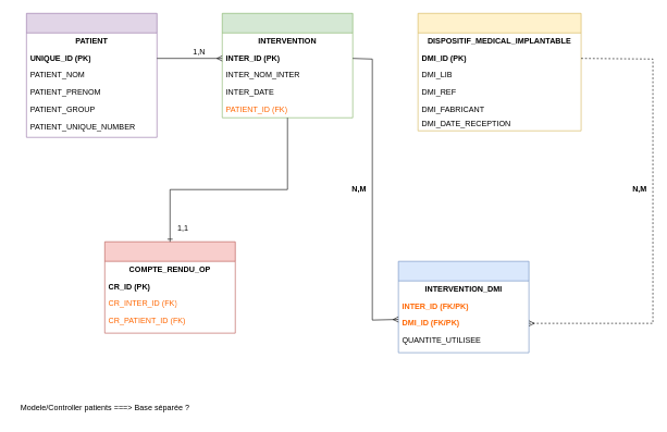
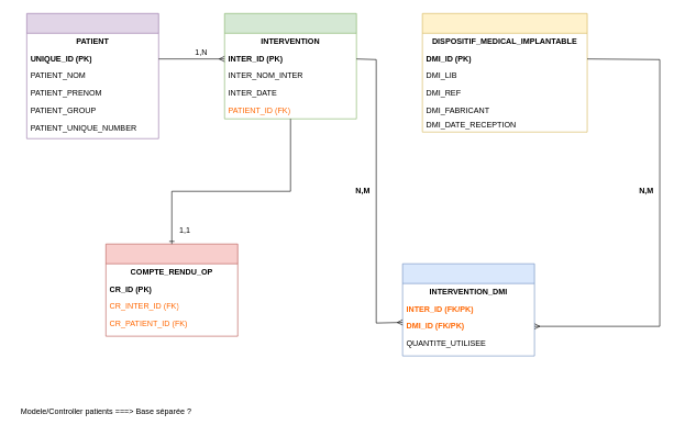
  <mxCell id="0" />
  <mxCell id="1" parent="0" />
  <mxCell id="2" value="" style="swimlane;fontStyle=0;childLayout=stackLayout;horizontal=1;startSize=30;horizontalStack=0;resizeParent=1;resizeParentMax=0;resizeLast=0;collapsible=1;marginBottom=0;whiteSpace=wrap;html=1;fillColor=#e1d5e7;strokeColor=#9673a6;" parent="1" vertex="1"><mxGeometry x="40" y="20" width="200" height="190" as="geometry" /></mxCell>
  <mxCell id="3" value="PATIENT" style="text;strokeColor=none;fillColor=none;align=center;verticalAlign=middle;spacingLeft=4;spacingRight=4;overflow=hidden;points=[[0,0.5],[1,0.5]];portConstraint=eastwest;rotatable=0;whiteSpace=wrap;html=1;fontStyle=1;" parent="2" vertex="1"><mxGeometry y="30" width="200" height="26" as="geometry" /></mxCell>
  <mxCell id="4" value="UNIQUE_ID (PK)" style="text;strokeColor=none;fillColor=none;align=left;verticalAlign=middle;spacingLeft=4;spacingRight=4;overflow=hidden;points=[[0,0.5],[1,0.5]];portConstraint=eastwest;rotatable=0;whiteSpace=wrap;html=1;fontStyle=1;" parent="2" vertex="1"><mxGeometry y="56" width="200" height="26" as="geometry" /></mxCell>
  <mxCell id="5" value="PATIENT_NOM" style="text;strokeColor=none;fillColor=none;align=left;verticalAlign=middle;spacingLeft=4;spacingRight=4;overflow=hidden;points=[[0,0.5],[1,0.5]];portConstraint=eastwest;rotatable=0;whiteSpace=wrap;html=1;" parent="2" vertex="1"><mxGeometry y="82" width="200" height="26" as="geometry" /></mxCell>
  <mxCell id="6" value="PATIENT_PRENOM" style="text;strokeColor=none;fillColor=none;align=left;verticalAlign=middle;spacingLeft=4;spacingRight=4;overflow=hidden;points=[[0,0.5],[1,0.5]];portConstraint=eastwest;rotatable=0;whiteSpace=wrap;html=1;" parent="2" vertex="1"><mxGeometry y="108" width="200" height="26" as="geometry" /></mxCell>
  <mxCell id="7" value="PATIENT_GROUP" style="text;strokeColor=none;fillColor=none;align=left;verticalAlign=middle;spacingLeft=4;spacingRight=4;overflow=hidden;points=[[0,0.5],[1,0.5]];portConstraint=eastwest;rotatable=0;whiteSpace=wrap;html=1;" parent="2" vertex="1"><mxGeometry y="134" width="200" height="26" as="geometry" /></mxCell>
  <mxCell id="8" value="PATIENT_UNIQUE_NUMBER" style="text;strokeColor=none;fillColor=none;align=left;verticalAlign=middle;spacingLeft=4;spacingRight=4;overflow=hidden;points=[[0,0.5],[1,0.5]];portConstraint=eastwest;rotatable=0;whiteSpace=wrap;html=1;" parent="2" vertex="1"><mxGeometry y="160" width="200" height="30" as="geometry" /></mxCell>
  <mxCell id="9" value="" style="swimlane;fontStyle=0;childLayout=stackLayout;horizontal=1;startSize=30;horizontalStack=0;resizeParent=1;resizeParentMax=0;resizeLast=0;collapsible=1;marginBottom=0;whiteSpace=wrap;html=1;fillColor=#d5e8d4;strokeColor=#82b366;" parent="1" vertex="1"><mxGeometry x="340" y="20" width="200" height="160" as="geometry" /></mxCell>
  <mxCell id="10" value="INTERVENTION" style="text;strokeColor=none;fillColor=none;align=center;verticalAlign=middle;spacingLeft=4;spacingRight=4;overflow=hidden;points=[[0,0.5],[1,0.5]];portConstraint=eastwest;rotatable=0;whiteSpace=wrap;html=1;fontStyle=1;" parent="9" vertex="1"><mxGeometry y="30" width="200" height="26" as="geometry" /></mxCell>
  <mxCell id="11" value="INTER_ID (PK)" style="text;strokeColor=none;fillColor=none;align=left;verticalAlign=middle;spacingLeft=4;spacingRight=4;overflow=hidden;points=[[0,0.5],[1,0.5]];portConstraint=eastwest;rotatable=0;whiteSpace=wrap;html=1;fontStyle=1;" parent="9" vertex="1"><mxGeometry y="56" width="200" height="26" as="geometry" /></mxCell>
  <mxCell id="12" value="INTER_NOM_INTER" style="text;strokeColor=none;fillColor=none;align=left;verticalAlign=middle;spacingLeft=4;spacingRight=4;overflow=hidden;points=[[0,0.5],[1,0.5]];portConstraint=eastwest;rotatable=0;whiteSpace=wrap;html=1;" parent="9" vertex="1"><mxGeometry y="82" width="200" height="26" as="geometry" /></mxCell>
  <mxCell id="13" value="INTER_DATE" style="text;strokeColor=none;fillColor=none;align=left;verticalAlign=middle;spacingLeft=4;spacingRight=4;overflow=hidden;points=[[0,0.5],[1,0.5]];portConstraint=eastwest;rotatable=0;whiteSpace=wrap;html=1;" parent="9" vertex="1"><mxGeometry y="108" width="200" height="26" as="geometry" /></mxCell>
  <mxCell id="14" value="PATIENT_ID (FK)" style="text;strokeColor=none;fillColor=none;align=left;verticalAlign=middle;spacingLeft=4;spacingRight=4;overflow=hidden;points=[[0,0.5],[1,0.5]];portConstraint=eastwest;rotatable=0;whiteSpace=wrap;html=1;fontColor=#FF6600;" parent="9" vertex="1"><mxGeometry y="134" width="200" height="26" as="geometry" /></mxCell>
  <mxCell id="15" value="" style="swimlane;fontStyle=0;childLayout=stackLayout;horizontal=1;startSize=30;horizontalStack=0;resizeParent=1;resizeParentMax=0;resizeLast=0;collapsible=1;marginBottom=0;whiteSpace=wrap;html=1;fillColor=#fff2cc;strokeColor=#d6b656;" parent="1" vertex="1"><mxGeometry x="640" y="20" width="250" height="180" as="geometry" /></mxCell>
  <mxCell id="16" value="DISPOSITIF_MEDICAL_IMPLANTABLE" style="text;strokeColor=none;fillColor=none;align=center;verticalAlign=middle;spacingLeft=4;spacingRight=4;overflow=hidden;points=[[0,0.5],[1,0.5]];portConstraint=eastwest;rotatable=0;whiteSpace=wrap;html=1;fontStyle=1;" parent="15" vertex="1"><mxGeometry y="30" width="250" height="26" as="geometry" /></mxCell>
  <mxCell id="17" value="DMI_ID (PK)" style="text;strokeColor=none;fillColor=none;align=left;verticalAlign=middle;spacingLeft=4;spacingRight=4;overflow=hidden;points=[[0,0.5],[1,0.5]];portConstraint=eastwest;rotatable=0;whiteSpace=wrap;html=1;fontStyle=1;" parent="15" vertex="1"><mxGeometry y="56" width="250" height="26" as="geometry" /></mxCell>
  <mxCell id="18" value="DMI_LIB" style="text;strokeColor=none;fillColor=none;align=left;verticalAlign=middle;spacingLeft=4;spacingRight=4;overflow=hidden;points=[[0,0.5],[1,0.5]];portConstraint=eastwest;rotatable=0;whiteSpace=wrap;html=1;" parent="15" vertex="1"><mxGeometry y="82" width="250" height="26" as="geometry" /></mxCell>
  <mxCell id="19" value="DMI_REF" style="text;strokeColor=none;fillColor=none;align=left;verticalAlign=middle;spacingLeft=4;spacingRight=4;overflow=hidden;points=[[0,0.5],[1,0.5]];portConstraint=eastwest;rotatable=0;whiteSpace=wrap;html=1;" parent="15" vertex="1"><mxGeometry y="108" width="250" height="26" as="geometry" /></mxCell>
  <mxCell id="20" value="DMI_FABRICANT" style="text;strokeColor=none;fillColor=none;align=left;verticalAlign=middle;spacingLeft=4;spacingRight=4;overflow=hidden;points=[[0,0.5],[1,0.5]];portConstraint=eastwest;rotatable=0;whiteSpace=wrap;html=1;" parent="15" vertex="1"><mxGeometry y="134" width="250" height="26" as="geometry" /></mxCell>
  <mxCell id="21" value="DMI_DATE_RECEPTION" style="text;strokeColor=none;fillColor=none;align=left;verticalAlign=middle;spacingLeft=4;spacingRight=4;overflow=hidden;points=[[0,0.5],[1,0.5]];portConstraint=eastwest;rotatable=0;whiteSpace=wrap;html=1;" parent="15" vertex="1"><mxGeometry y="160" width="250" height="20" as="geometry" /></mxCell>
  <mxCell id="22" value="" style="swimlane;fontStyle=0;childLayout=stackLayout;horizontal=1;startSize=30;horizontalStack=0;resizeParent=1;resizeParentMax=0;resizeLast=0;collapsible=1;marginBottom=0;whiteSpace=wrap;html=1;fillColor=#f8cecc;strokeColor=#b85450;" parent="1" vertex="1"><mxGeometry x="160" y="370" width="200" height="140" as="geometry"><mxRectangle x="170" y="400" width="50" height="40" as="alternateBounds" /></mxGeometry></mxCell>
  <mxCell id="23" value="COMPTE_RENDU_OP" style="text;strokeColor=none;fillColor=none;align=center;verticalAlign=middle;spacingLeft=4;spacingRight=4;overflow=hidden;points=[[0,0.5],[1,0.5]];portConstraint=eastwest;rotatable=0;whiteSpace=wrap;html=1;fontStyle=1;" parent="22" vertex="1"><mxGeometry y="30" width="200" height="26" as="geometry" /></mxCell>
  <mxCell id="24" value="CR_ID (PK)" style="text;strokeColor=none;fillColor=none;align=left;verticalAlign=middle;spacingLeft=4;spacingRight=4;overflow=hidden;points=[[0,0.5],[1,0.5]];portConstraint=eastwest;rotatable=0;whiteSpace=wrap;html=1;fontStyle=1;" parent="22" vertex="1"><mxGeometry y="56" width="200" height="26" as="geometry" /></mxCell>
  <mxCell id="25" value="CR_INTER_ID (FK)" style="text;strokeColor=none;fillColor=none;align=left;verticalAlign=middle;spacingLeft=4;spacingRight=4;overflow=hidden;points=[[0,0.5],[1,0.5]];portConstraint=eastwest;rotatable=0;whiteSpace=wrap;html=1;fontColor=#FF6600;" parent="22" vertex="1"><mxGeometry y="82" width="200" height="26" as="geometry" /></mxCell>
  <mxCell id="26" value="CR_PATIENT_ID (FK)" style="text;strokeColor=none;fillColor=none;align=left;verticalAlign=middle;spacingLeft=4;spacingRight=4;overflow=hidden;points=[[0,0.5],[1,0.5]];portConstraint=eastwest;rotatable=0;whiteSpace=wrap;html=1;fontColor=#FF6600;" parent="22" vertex="1"><mxGeometry y="108" width="200" height="26" as="geometry" /></mxCell>
  <mxCell id="27" value="CR_DATE_CREATION" style="text;strokeColor=none;fillColor=none;align=left;verticalAlign=middle;spacingLeft=4;spacingRight=4;overflow=hidden;points=[[0,0.5],[1,0.5]];portConstraint=eastwest;rotatable=0;whiteSpace=wrap;html=1;" parent="22" vertex="1"><mxGeometry y="134" width="200" height="6" as="geometry" /></mxCell>
  <mxCell id="28" value="" style="swimlane;fontStyle=0;childLayout=stackLayout;horizontal=1;startSize=30;horizontalStack=0;resizeParent=1;resizeParentMax=0;resizeLast=0;collapsible=1;marginBottom=0;whiteSpace=wrap;html=1;fillColor=#dae8fc;strokeColor=#6c8ebf;" parent="1" vertex="1"><mxGeometry x="610" y="400" width="200" height="140" as="geometry" /></mxCell>
  <mxCell id="29" value="INTERVENTION_DMI" style="text;strokeColor=none;fillColor=none;align=center;verticalAlign=middle;spacingLeft=4;spacingRight=4;overflow=hidden;points=[[0,0.5],[1,0.5]];portConstraint=eastwest;rotatable=0;whiteSpace=wrap;html=1;fontStyle=1;" parent="28" vertex="1"><mxGeometry y="30" width="200" height="26" as="geometry" /></mxCell>
  <mxCell id="30" value="INTER_ID (FK/PK)" style="text;strokeColor=none;fillColor=none;align=left;verticalAlign=middle;spacingLeft=4;spacingRight=4;overflow=hidden;points=[[0,0.5],[1,0.5]];portConstraint=eastwest;rotatable=0;whiteSpace=wrap;html=1;fontStyle=1;fontColor=#FF6600;" parent="28" vertex="1"><mxGeometry y="56" width="200" height="26" as="geometry" /></mxCell>
  <mxCell id="31" value="DMI_ID (FK/PK)" style="text;strokeColor=none;fillColor=none;align=left;verticalAlign=middle;spacingLeft=4;spacingRight=4;overflow=hidden;points=[[0,0.5],[1,0.5]];portConstraint=eastwest;rotatable=0;whiteSpace=wrap;html=1;fontStyle=1;fontColor=#FF6600;" parent="28" vertex="1"><mxGeometry y="82" width="200" height="26" as="geometry" /></mxCell>
  <mxCell id="32" value="QUANTITE_UTILISEE" style="text;strokeColor=none;fillColor=none;align=left;verticalAlign=middle;spacingLeft=4;spacingRight=4;overflow=hidden;points=[[0,0.5],[1,0.5]];portConstraint=eastwest;rotatable=0;whiteSpace=wrap;html=1;" parent="28" vertex="1"><mxGeometry y="108" width="200" height="26" as="geometry" /></mxCell>
  <mxCell id="33" value="DATE_IMPLANTATION" style="text;strokeColor=none;fillColor=none;align=left;verticalAlign=middle;spacingLeft=4;spacingRight=4;overflow=hidden;points=[[0,0.5],[1,0.5]];portConstraint=eastwest;rotatable=0;whiteSpace=wrap;html=1;" parent="28" vertex="1"><mxGeometry y="134" width="200" height="6" as="geometry" /></mxCell>
  <mxCell id="34" value="" style="endArrow=ERmany;html=1;rounded=0;exitX=1;exitY=0.5;exitDx=0;exitDy=0;entryX=0;entryY=0.5;entryDx=0;entryDy=0;" parent="1" source="4" target="11" edge="1"><mxGeometry width="50" height="50" relative="1" as="geometry"><mxPoint x="290" y="170" as="sourcePoint" /><mxPoint x="340" y="120" as="targetPoint" /></mxGeometry></mxCell>
  <mxCell id="35" value="1,N" style="text;html=1;align=center;verticalAlign=middle;whiteSpace=wrap;rounded=0;" parent="1" vertex="1"><mxGeometry x="285" y="70" width="40" height="20" as="geometry" /></mxCell>
  <mxCell id="36" value="" style="endArrow=ERone;html=1;rounded=0;exitX=0.5;exitY=1;exitDx=0;exitDy=0;entryX=0.5;entryY=0;entryDx=0;entryDy=0;" parent="1" source="9" target="22" edge="1"><mxGeometry width="50" height="50" relative="1" as="geometry"><mxPoint x="390" y="270" as="sourcePoint" /><mxPoint x="440" y="220" as="targetPoint" /><Array as="points"><mxPoint x="440" y="290" /><mxPoint x="260" y="290" /></Array></mxGeometry></mxCell>
  <mxCell id="37" value="1,1" style="text;html=1;align=center;verticalAlign=middle;whiteSpace=wrap;rounded=0;" parent="1" vertex="1"><mxGeometry x="260" y="340" width="40" height="20" as="geometry" /></mxCell>
  <mxCell id="38" value="" style="endArrow=ERmany;html=1;rounded=0;exitX=1;exitY=0.5;exitDx=0;exitDy=0;entryX=0;entryY=0.5;entryDx=0;entryDy=0;" parent="1" source="11" edge="1"><mxGeometry width="50" height="50" relative="1" as="geometry"><mxPoint x="540" y="200" as="sourcePoint" /><mxPoint x="610" y="489" as="targetPoint" /><Array as="points"><mxPoint x="570" y="90" /><mxPoint x="570" y="490" /></Array></mxGeometry></mxCell>
- <mxCell id="39" value="" style="endArrow=ERmany;html=1;rounded=0;exitX=1;exitY=0.5;exitDx=0;exitDy=0;entryX=1;entryY=0.5;entryDx=0;entryDy=0;dashed=1;" parent="1" source="17" target="31" edge="1"><mxGeometry width="50" height="50" relative="1" as="geometry"><mxPoint x="390" y="270" as="sourcePoint" /><mxPoint x="440" y="220" as="targetPoint" /><Array as="points"><mxPoint x="1000" y="90" /><mxPoint x="1000" y="495" /></Array></mxGeometry></mxCell>
+ <mxCell id="39" value="" style="endArrow=ERmany;html=1;rounded=0;exitX=1;exitY=0.5;exitDx=0;exitDy=0;entryX=1;entryY=0.5;entryDx=0;entryDy=0;" parent="1" source="17" target="31" edge="1"><mxGeometry width="50" height="50" relative="1" as="geometry"><mxPoint x="390" y="270" as="sourcePoint" /><mxPoint x="440" y="220" as="targetPoint" /><Array as="points"><mxPoint x="1000" y="90" /><mxPoint x="1000" y="495" /></Array></mxGeometry></mxCell>
  <mxCell id="40" value="N,M" style="text;html=1;align=center;verticalAlign=middle;whiteSpace=wrap;rounded=0;fontStyle=1;fontSize=12;" parent="1" vertex="1"><mxGeometry x="530" y="280" width="40" height="20" as="geometry" /></mxCell>
  <mxCell id="41" value="N,M" style="text;html=1;align=center;verticalAlign=middle;whiteSpace=wrap;rounded=0;fontStyle=1;fontSize=12;" parent="1" vertex="1"><mxGeometry x="960" y="280" width="40" height="20" as="geometry" /></mxCell>
  <mxCell id="42" value="Modele/Controller patients ===&amp;gt; Base séparée ?" style="text;html=1;align=center;verticalAlign=middle;resizable=0;points=[];autosize=1;strokeColor=none;fillColor=none;" vertex="1" parent="1"><mxGeometry x="20" y="610" width="280" height="30" as="geometry" /></mxCell>
